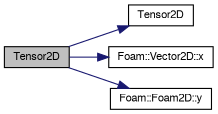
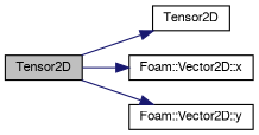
  digraph {
    rankdir=LR
    node [color=black fontname=FreeSans fontsize=10 shape=record]
    edge [color=midnightblue fontname=FreeSans fontsize=10 labelfontname=FreeSans labelfontsize=10 style=solid]
    n1 [fillcolor=grey75 fontcolor=black height=0.2 label=Tensor2D style=filled width=0.4]
    n2 [height=0.2 label=Tensor2D width=0.4]
    n3 [height=0.2 label="Foam::Vector2D::x" width=0.4]
-   n4 [height=0.2 label="Foam::Foam2D::y" width=0.4]
+   n4 [height=0.2 label="Foam::Vector2D::y" width=0.4]
    n1 -> n2
    n1 -> n3
    n1 -> n4
  }
